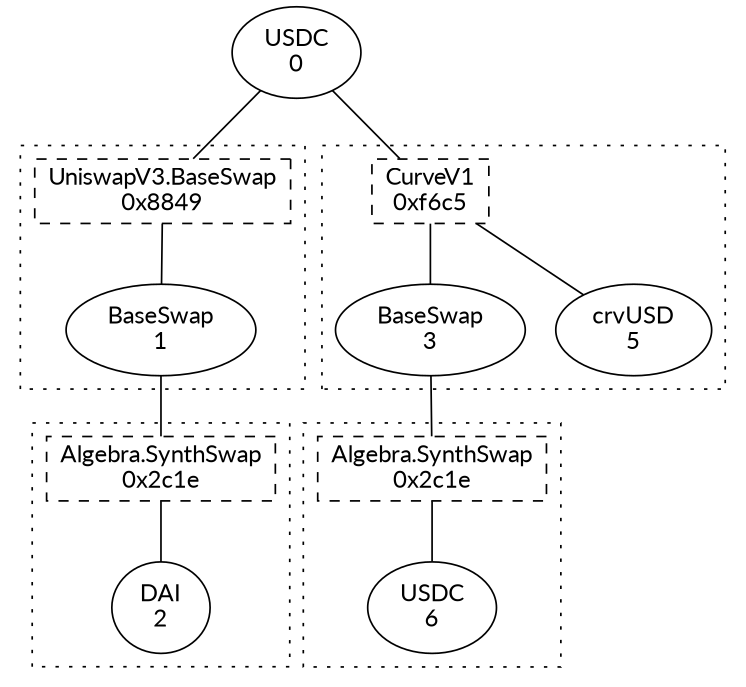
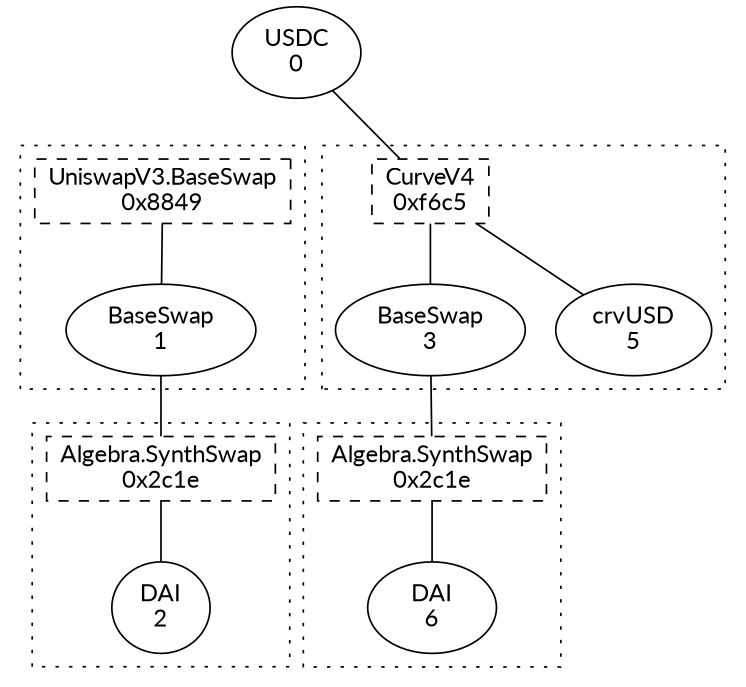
  graph {
    fontname=Lato
    node [fontname=Lato]
    edge [fontname=Lato]
    n1 [label="BaseSwap\n1"]
    n2 [label="UniswapV3.BaseSwap\n0x8849" shape=rect style=dashed]
    n3 [label="DAI\n2"]
    n4 [label="Algebra.SynthSwap\n0x2c1e" shape=rect style=dashed]
    n5 [label="BaseSwap\n3"]
    n6 [label="crvUSD\n5"]
-   n7 [label="CurveV1\n0xf6c5" shape=rect style=dashed]
-   n8 [label="USDC\n6"]
+   n7 [label="CurveV4\n0xf6c5" shape=rect style=dashed]
+   n8 [label="DAI\n6"]
    n9 [label="Algebra.SynthSwap\n0x2c1e" shape=rect style=dashed]
    n10 [label="USDC\n0"]
    subgraph cluster_1 {
      style=dotted
      n2
      subgraph sub_2 {
        rank=same
        style=dotted
        n1
      }
    }
    subgraph cluster_3 {
      style=dotted
      n4
      subgraph sub_4 {
        rank=same
        style=dotted
        n3
      }
    }
    subgraph cluster_5 {
      style=dotted
      n7
      subgraph sub_6 {
        rank=same
        style=dotted
        n5
        n6
      }
    }
    subgraph cluster_7 {
      style=dotted
      n9
      subgraph sub_8 {
        rank=same
        style=dotted
        n8
      }
    }
    n1 -- n4
    n2 -- n1
    n4 -- n3
    n5 -- n9
    n7 -- n5
    n7 -- n6
    n9 -- n8
-   n10 -- n2
    n10 -- n7
  }
